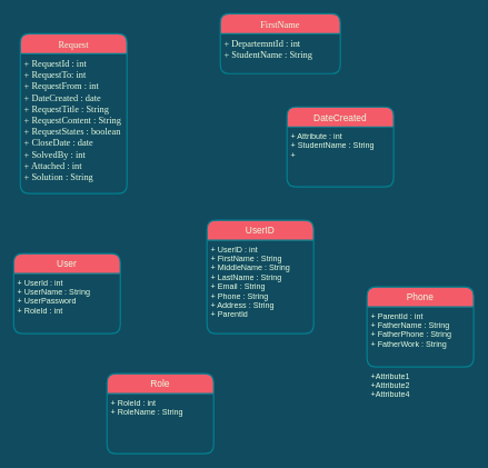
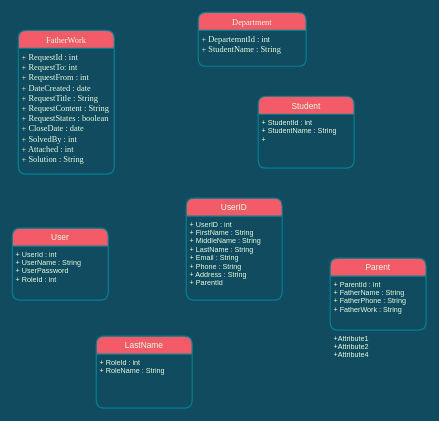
  <mxCell id="0" />
  <mxCell id="1" parent="0" />
- <mxCell id="2" value="Request" style="swimlane;childLayout=stackLayout;horizontal=1;startSize=30;horizontalStack=0;rounded=1;fontSize=14;fontStyle=0;strokeWidth=2;resizeParent=0;resizeLast=1;shadow=0;dashed=0;align=center;fillColor=#F45B69;strokeColor=#028090;fontColor=#E4FDE1;fontFamily=Times New Roman;" vertex="1" parent="1"><mxGeometry x="30" y="50" width="160" height="240" as="geometry" /></mxCell>
+ <mxCell id="2" value="FatherWork" style="swimlane;childLayout=stackLayout;horizontal=1;startSize=30;horizontalStack=0;rounded=1;fontSize=14;fontStyle=0;strokeWidth=2;resizeParent=0;resizeLast=1;shadow=0;dashed=0;align=center;fillColor=#F45B69;strokeColor=#028090;fontColor=#E4FDE1;fontFamily=Times New Roman;" vertex="1" parent="1"><mxGeometry x="30" y="50" width="160" height="240" as="geometry" /></mxCell>
  <mxCell id="3" value="+ RequestId : int&#10;+ RequestTo: int&#10;+ RequestFrom : int&#10;+ DateCreated : date&#10;+ RequestTitle : String&#10;+ RequestContent : String&#10;+ RequestStates : boolean&#10;+ CloseDate : date&#10;+ SolvedBy : int&#10;+ Attached : int&#10;+ Solution : String" style="align=left;strokeColor=none;fillColor=none;spacingLeft=4;fontSize=14;verticalAlign=top;resizable=0;rotatable=0;part=1;fontColor=#E4FDE1;fontFamily=Times New Roman;" vertex="1" parent="2"><mxGeometry y="30" width="160" height="210" as="geometry" /></mxCell>
  <mxCell id="4" style="edgeStyle=orthogonalEdgeStyle;curved=0;rounded=1;sketch=0;orthogonalLoop=1;jettySize=auto;html=1;exitX=0.5;exitY=1;exitDx=0;exitDy=0;fontColor=#E4FDE1;fillColor=#F45B69;strokeColor=#028090;fontFamily=Times New Roman;fontSize=14;labelBackgroundColor=#114B5F;" edge="1" parent="2" source="3" target="3"><mxGeometry relative="1" as="geometry" /></mxCell>
- <mxCell id="5" value="FirstName" style="swimlane;childLayout=stackLayout;horizontal=1;startSize=30;horizontalStack=0;rounded=1;fontSize=14;fontStyle=0;strokeWidth=2;resizeParent=0;resizeLast=1;shadow=0;dashed=0;align=center;fillColor=#F45B69;strokeColor=#028090;fontColor=#E4FDE1;fontFamily=Times New Roman;" vertex="1" parent="1"><mxGeometry x="330" y="20" width="180" height="90" as="geometry" /></mxCell>
+ <mxCell id="5" value="Department" style="swimlane;childLayout=stackLayout;horizontal=1;startSize=30;horizontalStack=0;rounded=1;fontSize=14;fontStyle=0;strokeWidth=2;resizeParent=0;resizeLast=1;shadow=0;dashed=0;align=center;fillColor=#F45B69;strokeColor=#028090;fontColor=#E4FDE1;fontFamily=Times New Roman;" vertex="1" parent="1"><mxGeometry x="330" y="20" width="180" height="90" as="geometry" /></mxCell>
  <mxCell id="6" value="+ DepartemntId : int&#10;+ StudentName : String" style="align=left;strokeColor=none;fillColor=none;spacingLeft=4;fontSize=14;verticalAlign=top;resizable=0;rotatable=0;part=1;fontColor=#E4FDE1;fontFamily=Times New Roman;" vertex="1" parent="5"><mxGeometry y="30" width="180" height="60" as="geometry" /></mxCell>
- <mxCell id="7" value="DateCreated" style="swimlane;childLayout=stackLayout;horizontal=1;startSize=30;horizontalStack=0;rounded=1;fontSize=14;fontStyle=0;strokeWidth=2;resizeParent=0;resizeLast=1;shadow=0;dashed=0;align=center;sketch=0;fillColor=#F45B69;fontColor=#E4FDE1;labelBackgroundColor=none;strokeColor=#028090;" vertex="1" parent="1"><mxGeometry x="430" y="160" width="160" height="120" as="geometry" /></mxCell>
- <mxCell id="8" value="+ Attribute : int&#10;+ StudentName : String&#10;+ " style="align=left;strokeColor=none;fillColor=none;spacingLeft=4;fontSize=12;verticalAlign=top;resizable=0;rotatable=0;part=1;fontColor=#E4FDE1;" vertex="1" parent="7"><mxGeometry y="30" width="160" height="90" as="geometry" /></mxCell>
+ <mxCell id="7" value="Student" style="swimlane;childLayout=stackLayout;horizontal=1;startSize=30;horizontalStack=0;rounded=1;fontSize=14;fontStyle=0;strokeWidth=2;resizeParent=0;resizeLast=1;shadow=0;dashed=0;align=center;sketch=0;fillColor=#F45B69;fontColor=#E4FDE1;labelBackgroundColor=none;strokeColor=#028090;" vertex="1" parent="1"><mxGeometry x="430" y="160" width="160" height="120" as="geometry" /></mxCell>
+ <mxCell id="8" value="+ StudentId : int&#10;+ StudentName : String&#10;+ " style="align=left;strokeColor=none;fillColor=none;spacingLeft=4;fontSize=12;verticalAlign=top;resizable=0;rotatable=0;part=1;fontColor=#E4FDE1;" vertex="1" parent="7"><mxGeometry y="30" width="160" height="90" as="geometry" /></mxCell>
  <mxCell id="9" value="" style="swimlane;childLayout=stackLayout;horizontal=1;startSize=30;horizontalStack=0;rounded=1;fontSize=14;fontStyle=0;strokeWidth=2;resizeParent=0;resizeLast=1;shadow=0;dashed=0;align=center;sketch=0;fillColor=#F45B69;strokeColor=#028090;fontColor=#E4FDE1;" vertex="1" parent="7"><mxGeometry y="120" width="160" as="geometry" /></mxCell>
  <mxCell id="10" value="User" style="swimlane;childLayout=stackLayout;horizontal=1;startSize=30;horizontalStack=0;rounded=1;fontSize=14;fontStyle=0;strokeWidth=2;resizeParent=0;resizeLast=1;shadow=0;dashed=0;align=center;labelBackgroundColor=none;sketch=0;fillColor=#F45B69;strokeColor=#028090;fontColor=#E4FDE1;" vertex="1" parent="1"><mxGeometry x="20" y="380" width="160" height="120" as="geometry" /></mxCell>
  <mxCell id="11" value="+ UserId : int&#10;+ UserName : String&#10;+ UserPassword&#10;+ RoleId : int" style="align=left;strokeColor=none;fillColor=none;spacingLeft=4;fontSize=12;verticalAlign=top;resizable=0;rotatable=0;part=1;fontColor=#E4FDE1;" vertex="1" parent="10"><mxGeometry y="30" width="160" height="90" as="geometry" /></mxCell>
- <mxCell id="12" value="Role" style="swimlane;childLayout=stackLayout;horizontal=1;startSize=30;horizontalStack=0;rounded=1;fontSize=14;fontStyle=0;strokeWidth=2;resizeParent=0;resizeLast=1;shadow=0;dashed=0;align=center;sketch=0;fillColor=#F45B69;strokeColor=#028090;fontColor=#E4FDE1;" vertex="1" parent="1"><mxGeometry x="160" y="560" width="160" height="120" as="geometry" /></mxCell>
+ <mxCell id="12" value="LastName" style="swimlane;childLayout=stackLayout;horizontal=1;startSize=30;horizontalStack=0;rounded=1;fontSize=14;fontStyle=0;strokeWidth=2;resizeParent=0;resizeLast=1;shadow=0;dashed=0;align=center;sketch=0;fillColor=#F45B69;strokeColor=#028090;fontColor=#E4FDE1;" vertex="1" parent="1"><mxGeometry x="160" y="560" width="160" height="120" as="geometry" /></mxCell>
  <mxCell id="13" value="+ RoleId : int&#10;+ RoleName : String" style="align=left;strokeColor=none;fillColor=none;spacingLeft=4;fontSize=12;verticalAlign=top;resizable=0;rotatable=0;part=1;fontColor=#E4FDE1;" vertex="1" parent="12"><mxGeometry y="30" width="160" height="90" as="geometry" /></mxCell>
  <mxCell id="14" value="UserID" style="swimlane;childLayout=stackLayout;horizontal=1;startSize=30;horizontalStack=0;rounded=1;fontSize=14;fontStyle=0;strokeWidth=2;resizeParent=0;resizeLast=1;shadow=0;dashed=0;align=center;sketch=0;fillColor=#F45B69;strokeColor=#028090;fontColor=#E4FDE1;" vertex="1" parent="1"><mxGeometry x="310" y="330" width="160" height="170" as="geometry" /></mxCell>
  <mxCell id="15" value="+ UserID : int&#10;+ FirstName : String&#10;+ MiddleName : String&#10;+ LastName : String&#10;+ Email : String&#10;+ Phone : String&#10;+ Address : String&#10;+ ParentId" style="align=left;strokeColor=none;fillColor=none;spacingLeft=4;fontSize=12;verticalAlign=top;resizable=0;rotatable=0;part=1;fontColor=#E4FDE1;" vertex="1" parent="14"><mxGeometry y="30" width="160" height="140" as="geometry" /></mxCell>
- <mxCell id="16" value="Phone" style="swimlane;childLayout=stackLayout;horizontal=1;startSize=30;horizontalStack=0;rounded=1;fontSize=14;fontStyle=0;strokeWidth=2;resizeParent=0;resizeLast=1;shadow=0;dashed=0;align=center;sketch=0;fillColor=#F45B69;strokeColor=#028090;fontColor=#E4FDE1;" vertex="1" parent="1"><mxGeometry x="550" y="430" width="160" height="120" as="geometry" /></mxCell>
+ <mxCell id="16" value="Parent" style="swimlane;childLayout=stackLayout;horizontal=1;startSize=30;horizontalStack=0;rounded=1;fontSize=14;fontStyle=0;strokeWidth=2;resizeParent=0;resizeLast=1;shadow=0;dashed=0;align=center;sketch=0;fillColor=#F45B69;strokeColor=#028090;fontColor=#E4FDE1;" vertex="1" parent="1"><mxGeometry x="550" y="430" width="160" height="120" as="geometry" /></mxCell>
  <mxCell id="17" value="+ ParentId : int&#10;+ FatherName : String&#10;+ FatherPhone : String&#10;+ FatherWork : String" style="align=left;strokeColor=none;fillColor=none;spacingLeft=4;fontSize=12;verticalAlign=top;resizable=0;rotatable=0;part=1;fontColor=#E4FDE1;" vertex="1" parent="16"><mxGeometry y="30" width="160" height="90" as="geometry" /></mxCell>
  <mxCell id="18" value="+Attribute1&#10;+Attribute2&#10;+Attribute4" style="align=left;strokeColor=none;fillColor=none;spacingLeft=4;fontSize=12;verticalAlign=top;resizable=0;rotatable=0;part=1;fontColor=#E4FDE1;" vertex="1" parent="16"><mxGeometry y="120" width="160" as="geometry" /></mxCell>
